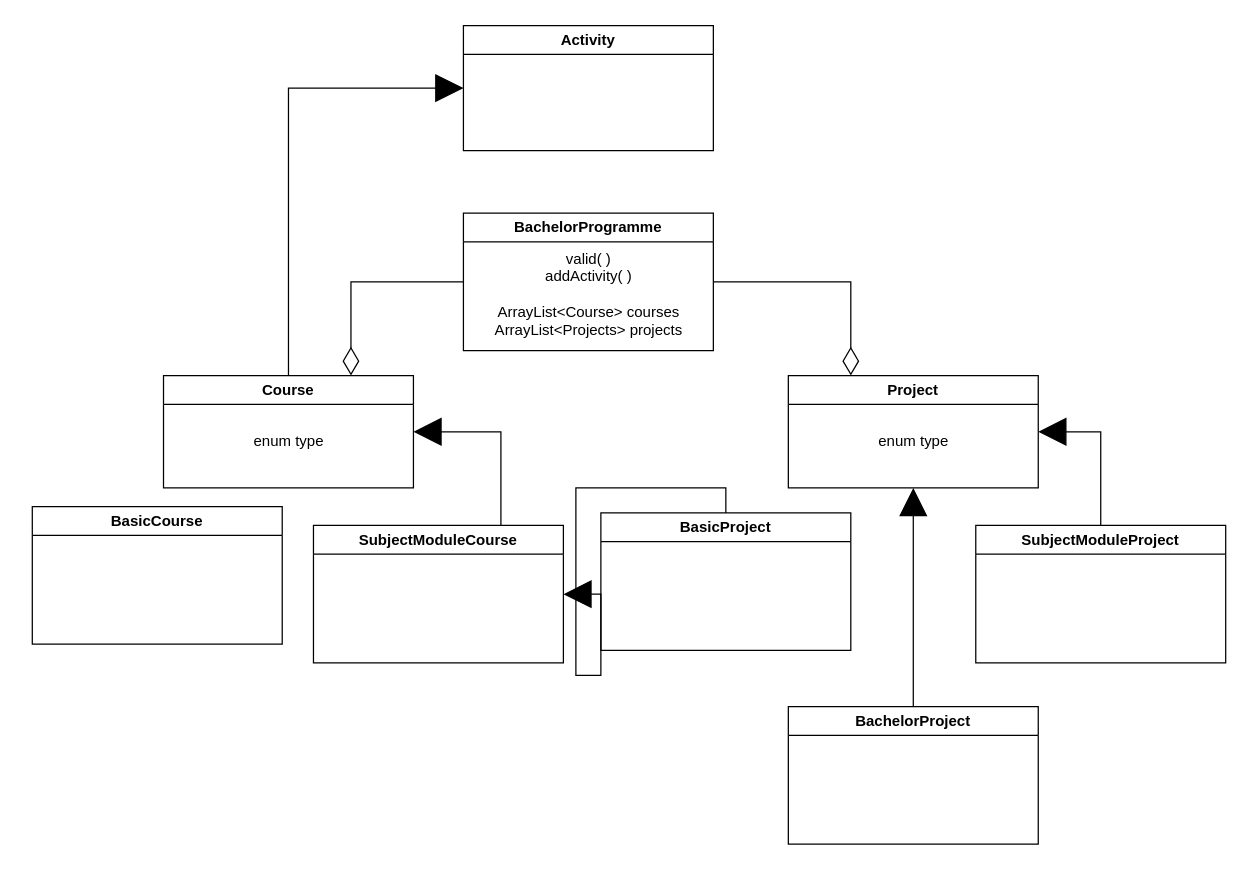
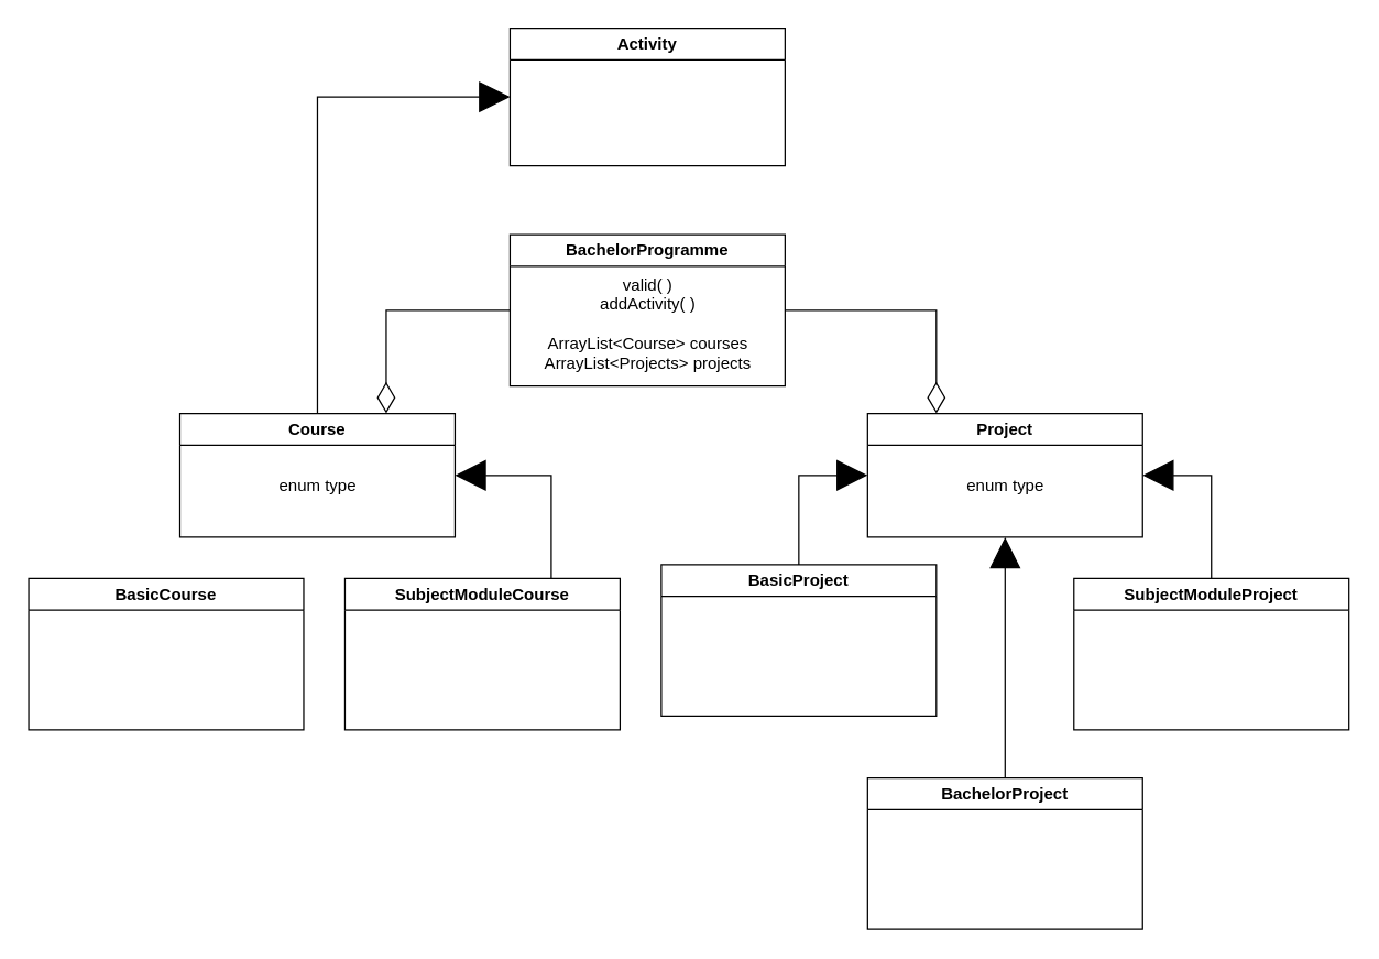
  <mxCell id="0" />
  <mxCell id="1" parent="0" />
  <mxCell id="2" value="Activity" style="swimlane;whiteSpace=wrap;html=1;" vertex="1" parent="1"><mxGeometry x="370" y="20" width="200" height="100" as="geometry" /></mxCell>
  <mxCell id="3" style="edgeStyle=orthogonalEdgeStyle;rounded=0;orthogonalLoop=1;jettySize=auto;html=1;exitX=0.5;exitY=0;exitDx=0;exitDy=0;entryX=0;entryY=0.5;entryDx=0;entryDy=0;endArrow=block;endFill=1;endSize=20;" edge="1" parent="1" source="4" target="2"><mxGeometry relative="1" as="geometry"><Array as="points"><mxPoint x="230" y="70" /></Array></mxGeometry></mxCell>
  <mxCell id="4" value="Course" style="swimlane;whiteSpace=wrap;html=1;" vertex="1" parent="1"><mxGeometry x="130" y="300" width="200" height="90" as="geometry" /></mxCell>
  <mxCell id="5" value="enum type" style="text;html=1;align=center;verticalAlign=middle;resizable=0;points=[];autosize=1;strokeColor=none;fillColor=none;" vertex="1" parent="4"><mxGeometry x="60" y="38" width="80" height="30" as="geometry" /></mxCell>
  <mxCell id="6" value="Project" style="swimlane;whiteSpace=wrap;html=1;" vertex="1" parent="1"><mxGeometry x="630" y="300" width="200" height="90" as="geometry" /></mxCell>
  <mxCell id="7" value="enum type" style="text;html=1;align=center;verticalAlign=middle;resizable=0;points=[];autosize=1;strokeColor=none;fillColor=none;" vertex="1" parent="6"><mxGeometry x="60" y="38" width="80" height="30" as="geometry" /></mxCell>
- <mxCell id="8" value="BasicCourse" style="swimlane;whiteSpace=wrap;html=1;" vertex="1" parent="1"><mxGeometry x="25" y="405" width="200" height="110" as="geometry" /></mxCell>
+ <mxCell id="8" value="BasicCourse" style="swimlane;whiteSpace=wrap;html=1;" vertex="1" parent="1"><mxGeometry x="20" y="420" width="200" height="110" as="geometry" /></mxCell>
  <mxCell id="9" style="edgeStyle=orthogonalEdgeStyle;rounded=0;orthogonalLoop=1;jettySize=auto;html=1;exitX=0.75;exitY=0;exitDx=0;exitDy=0;entryX=1;entryY=0.5;entryDx=0;entryDy=0;endArrow=block;endFill=1;endSize=20;" edge="1" parent="1" source="10" target="4"><mxGeometry relative="1" as="geometry" /></mxCell>
  <mxCell id="10" value="SubjectModuleCourse" style="swimlane;whiteSpace=wrap;html=1;" vertex="1" parent="1"><mxGeometry y="420" width="200" height="110" as="geometry" x="250" /></mxCell>
- <mxCell id="11" style="edgeStyle=orthogonalEdgeStyle;rounded=0;orthogonalLoop=1;jettySize=auto;html=1;exitX=0.5;exitY=0;exitDx=0;exitDy=0;endArrow=block;endFill=1;endSize=20;" edge="1" parent="1" source="12" target="10"><mxGeometry relative="1" as="geometry" /></mxCell>
+ <mxCell id="11" style="edgeStyle=orthogonalEdgeStyle;rounded=0;orthogonalLoop=1;jettySize=auto;html=1;exitX=0.5;exitY=0;exitDx=0;exitDy=0;entryX=0;entryY=0.5;entryDx=0;entryDy=0;endArrow=block;endFill=1;endSize=20;" edge="1" parent="1" source="12" target="6"><mxGeometry relative="1" as="geometry" /></mxCell>
  <mxCell id="12" value="BasicProject" style="swimlane;whiteSpace=wrap;html=1;" vertex="1" parent="1"><mxGeometry x="480" y="410" width="200" height="110" as="geometry" /></mxCell>
  <mxCell id="13" style="edgeStyle=orthogonalEdgeStyle;rounded=0;orthogonalLoop=1;jettySize=auto;html=1;exitX=0.5;exitY=0;exitDx=0;exitDy=0;entryX=1;entryY=0.5;entryDx=0;entryDy=0;endArrow=block;endFill=1;endSize=20;" edge="1" parent="1" source="14" target="6"><mxGeometry relative="1" as="geometry" /></mxCell>
  <mxCell id="14" value="SubjectModuleProject" style="swimlane;whiteSpace=wrap;html=1;" vertex="1" parent="1"><mxGeometry x="780" y="420" width="200" height="110" as="geometry" /></mxCell>
  <mxCell id="15" style="edgeStyle=orthogonalEdgeStyle;rounded=0;orthogonalLoop=1;jettySize=auto;html=1;exitX=0.5;exitY=0;exitDx=0;exitDy=0;entryX=0.5;entryY=1;entryDx=0;entryDy=0;endArrow=block;endFill=1;endSize=20;" edge="1" parent="1" source="16" target="6"><mxGeometry relative="1" as="geometry" /></mxCell>
  <mxCell id="16" value="BachelorProject" style="swimlane;whiteSpace=wrap;html=1;" vertex="1" parent="1"><mxGeometry x="630" y="565" width="200" height="110" as="geometry" /></mxCell>
  <mxCell id="17" style="edgeStyle=orthogonalEdgeStyle;rounded=0;orthogonalLoop=1;jettySize=auto;html=1;exitX=0;exitY=0.5;exitDx=0;exitDy=0;entryX=0.75;entryY=0;entryDx=0;entryDy=0;endArrow=diamondThin;endFill=0;endSize=20;" edge="1" parent="1" source="19" target="4"><mxGeometry relative="1" as="geometry" /></mxCell>
  <mxCell id="18" style="edgeStyle=orthogonalEdgeStyle;rounded=0;orthogonalLoop=1;jettySize=auto;html=1;exitX=1;exitY=0.5;exitDx=0;exitDy=0;entryX=0.25;entryY=0;entryDx=0;entryDy=0;endArrow=diamondThin;endFill=0;endSize=20;" edge="1" parent="1" source="19" target="6"><mxGeometry relative="1" as="geometry" /></mxCell>
  <mxCell id="19" value="BachelorProgramme" style="swimlane;whiteSpace=wrap;html=1;" vertex="1" parent="1"><mxGeometry x="370" y="170" width="200" height="110" as="geometry" /></mxCell>
  <mxCell id="20" value="&lt;div&gt;valid( )&lt;/div&gt;&lt;div&gt;addActivity( )&lt;br&gt;&lt;/div&gt;&lt;div&gt;&lt;br&gt;&lt;/div&gt;&lt;div&gt;ArrayList&amp;lt;Course&amp;gt; courses&lt;/div&gt;&lt;div&gt;ArrayList&amp;lt;Projects&amp;gt; projects&lt;br&gt;&lt;/div&gt;" style="text;html=1;align=center;verticalAlign=middle;resizable=0;points=[];autosize=1;strokeColor=none;fillColor=none;" vertex="1" parent="19"><mxGeometry x="15" y="20" width="170" height="90" as="geometry" /></mxCell>
